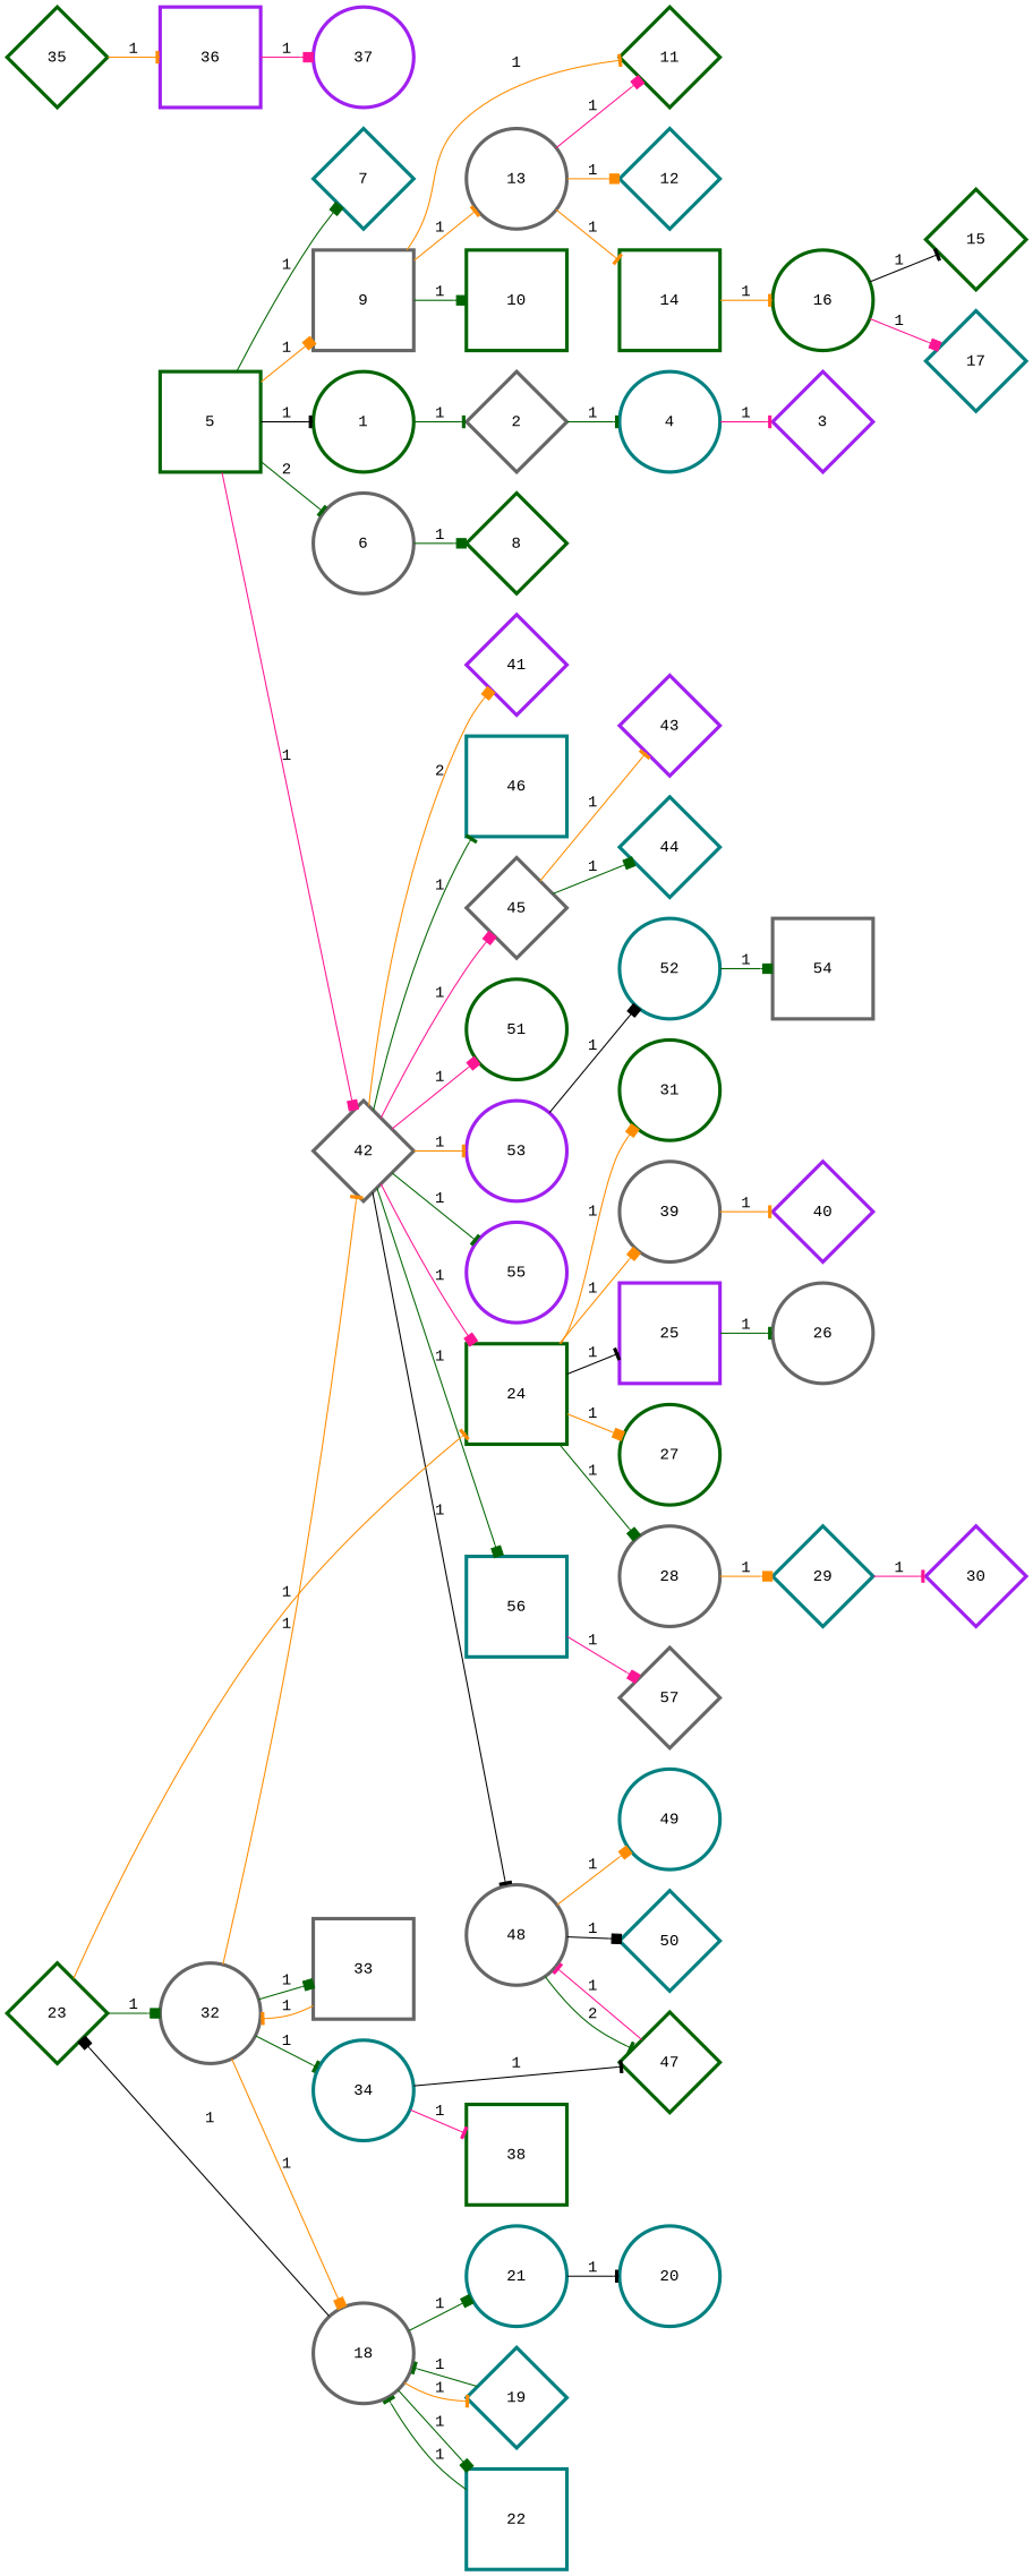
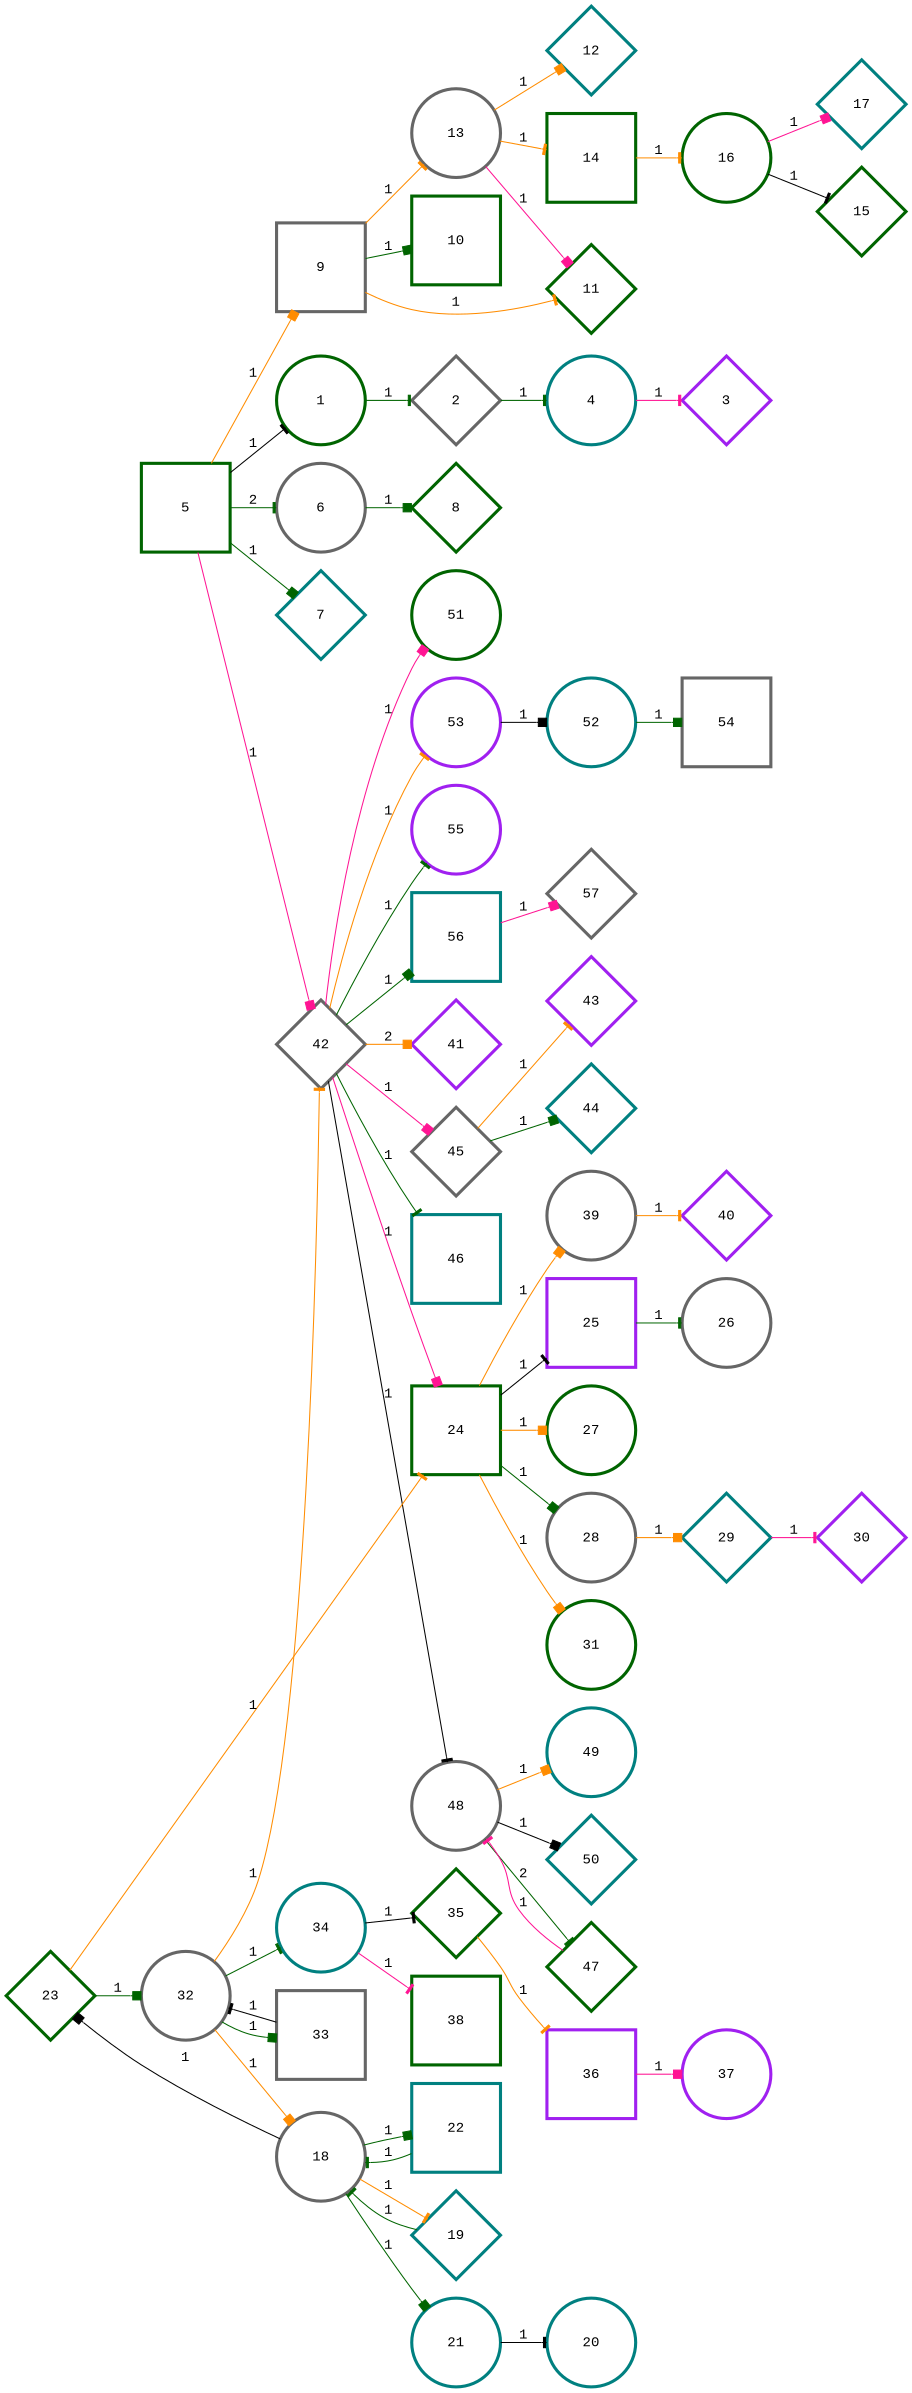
  digraph {
    fontname="Liberation Mono"
    rankdir=LR
    node [color=darkgreen fontname="Liberation Mono" penwidth=3 shape=circle]
    edge [arrowhead=tee color=darkgreen fontname="Liberation Mono" penwidth=1]
    n1 [height=1.2 label=1 width=1.2]
    n2 [color=gray40 height=1.2 label=2 shape=diamond width=1.2]
    n3 [color=teal height=1.2 label=4 width=1.2]
    n4 [color=purple height=1.2 label=3 shape=diamond width=1.2]
    n5 [height=1.2 label=5 shape=box width=1.2]
    n6 [color=gray40 height=1.2 label=6 width=1.2]
    n7 [color=teal height=1.2 label=7 shape=diamond width=1.2]
    n8 [color=gray40 height=1.2 label=9 shape=box width=1.2]
    n9 [color=gray40 height=1.2 label=42 shape=diamond width=1.2]
    n10 [height=1.2 label=8 shape=diamond width=1.2]
    n11 [height=1.2 label=10 shape=box width=1.2]
    n12 [height=1.2 label=11 shape=diamond width=1.2]
    n13 [color=gray40 height=1.2 label=13 width=1.2]
    n14 [height=1.2 label=24 shape=box width=1.2]
    n15 [color=purple height=1.2 label=41 shape=diamond width=1.2]
    n16 [color=gray40 height=1.2 label=45 shape=diamond width=1.2]
    n17 [color=teal height=1.2 label=46 shape=box width=1.2]
    n18 [color=gray40 height=1.2 label=48 width=1.2]
    n19 [height=1.2 label=51 width=1.2]
    n20 [color=purple height=1.2 label=53 width=1.2]
    n21 [color=purple height=1.2 label=55 width=1.2]
    n22 [color=teal height=1.2 label=56 shape=box width=1.2]
    n23 [color=teal height=1.2 label=12 shape=diamond width=1.2]
    n24 [height=1.2 label=14 shape=box width=1.2]
    n25 [height=1.2 label=16 width=1.2]
    n26 [height=1.2 label=15 shape=diamond width=1.2]
    n27 [color=teal height=1.2 label=17 shape=diamond width=1.2]
    n28 [color=gray40 height=1.2 label=18 width=1.2]
    n29 [color=teal height=1.2 label=19 shape=diamond width=1.2]
    n30 [color=teal height=1.2 label=21 width=1.2]
    n31 [color=teal height=1.2 label=22 shape=box width=1.2]
    n32 [height=1.2 label=23 shape=diamond width=1.2]
    n33 [color=teal height=1.2 label=20 width=1.2]
    n34 [color=gray40 height=1.2 label=32 width=1.2]
    n35 [color=purple height=1.2 label=25 shape=box width=1.2]
    n36 [height=1.2 label=27 width=1.2]
    n37 [color=gray40 height=1.2 label=28 width=1.2]
    n38 [height=1.2 label=31 width=1.2]
    n39 [color=gray40 height=1.2 label=39 width=1.2]
    n40 [color=gray40 height=1.2 label=33 shape=box width=1.2]
    n41 [color=teal height=1.2 label=34 width=1.2]
    n42 [color=gray40 height=1.2 label=26 width=1.2]
    n43 [color=teal height=1.2 label=29 shape=diamond width=1.2]
    n44 [color=purple height=1.2 label=40 shape=diamond width=1.2]
    n45 [color=purple height=1.2 label=30 shape=diamond width=1.2]
    n46 [height=1.2 label=35 shape=diamond width=1.2]
    n47 [height=1.2 label=38 shape=box width=1.2]
    n48 [color=purple height=1.2 label=36 shape=box width=1.2]
    n49 [color=purple height=1.2 label=37 width=1.2]
    n50 [color=purple height=1.2 label=43 shape=diamond width=1.2]
    n51 [color=teal height=1.2 label=44 shape=diamond width=1.2]
    n52 [height=1.2 label=47 shape=diamond width=1.2]
    n53 [color=teal height=1.2 label=49 width=1.2]
    n54 [color=teal height=1.2 label=50 shape=diamond width=1.2]
    n55 [color=teal height=1.2 label=52 width=1.2]
    n56 [color=gray40 height=1.2 label=57 shape=diamond width=1.2]
    n57 [color=gray40 height=1.2 label=54 shape=box width=1.2]
    n1 -> n2 [label=1]
    n2 -> n3 [label=1]
    n3 -> n4 [color=deeppink label=1]
    n5 -> n1 [color=black label=1]
    n5 -> n6 [label=2]
    n5 -> n7 [arrowhead=box label=1]
    n5 -> n8 [arrowhead=box color=darkorange label=1]
    n5 -> n9 [arrowhead=box color=deeppink label=1]
    n6 -> n10 [arrowhead=box label=1]
    n8 -> n11 [arrowhead=box label=1]
    n8 -> n12 [color=darkorange label=1]
    n8 -> n13 [color=darkorange label=1]
    n9 -> n14 [arrowhead=box color=deeppink label=1]
    n9 -> n15 [arrowhead=box color=darkorange label=2]
    n9 -> n16 [arrowhead=box color=deeppink label=1]
    n9 -> n17 [label=1]
    n9 -> n18 [color=black label=1]
    n9 -> n19 [arrowhead=box color=deeppink label=1]
    n9 -> n20 [color=darkorange label=1]
    n9 -> n21 [label=1]
    n9 -> n22 [arrowhead=box label=1]
    n13 -> n12 [arrowhead=box color=deeppink label=1]
    n13 -> n23 [arrowhead=box color=darkorange label=1]
    n13 -> n24 [color=darkorange label=1]
    n14 -> n35 [color=black label=1]
    n14 -> n36 [arrowhead=box color=darkorange label=1]
    n14 -> n37 [arrowhead=box label=1]
    n14 -> n38 [arrowhead=box color=darkorange label=1]
    n14 -> n39 [arrowhead=box color=darkorange label=1]
    n16 -> n50 [color=darkorange label=1]
    n16 -> n51 [arrowhead=box label=1]
    n18 -> n52 [label=2]
    n18 -> n53 [arrowhead=box color=darkorange label=1]
    n18 -> n54 [arrowhead=box color=black label=1]
    n20 -> n55 [arrowhead=box color=black label=1]
    n22 -> n56 [arrowhead=box color=deeppink label=1]
    n24 -> n25 [color=darkorange label=1]
    n25 -> n26 [color=black label=1]
    n25 -> n27 [arrowhead=box color=deeppink label=1]
    n28 -> n29 [color=darkorange label=1]
    n28 -> n30 [arrowhead=box label=1]
    n28 -> n31 [arrowhead=box label=1]
    n28 -> n32 [arrowhead=box color=black label=1]
    n29 -> n28 [label=1]
    n30 -> n33 [color=black label=1]
    n31 -> n28 [label=1]
    n32 -> n14 [color=darkorange label=1]
    n32 -> n34 [arrowhead=box label=1]
    n34 -> n9 [color=darkorange label=1]
    n34 -> n28 [arrowhead=box color=darkorange label=1]
    n34 -> n40 [arrowhead=box label=1]
    n34 -> n41 [label=1]
    n35 -> n42 [label=1]
    n37 -> n43 [arrowhead=box color=darkorange label=1]
    n39 -> n44 [color=darkorange label=1]
-   n40 -> n34 [color=darkorange label=1]
-   n41 -> n52 [color=black label=1]
+   n40 -> n34 [color=black label=1]
+   n41 -> n46 [color=black label=1]
    n41 -> n47 [color=deeppink label=1]
    n43 -> n45 [color=deeppink label=1]
    n46 -> n48 [color=darkorange label=1]
    n48 -> n49 [arrowhead=box color=deeppink label=1]
    n52 -> n18 [color=deeppink label=1]
    n55 -> n57 [arrowhead=box label=1]
  }
